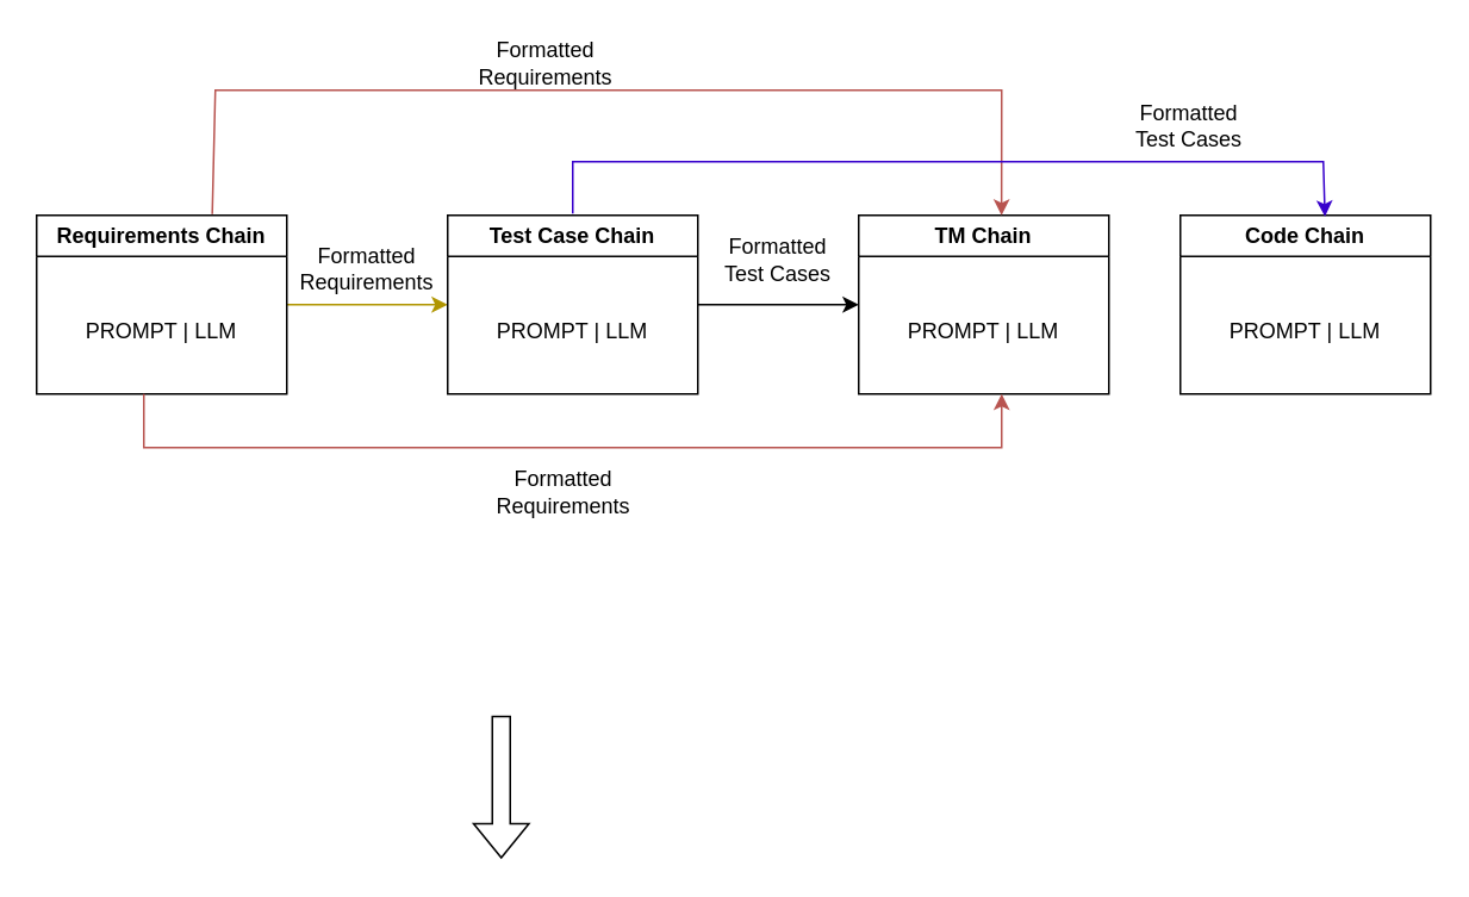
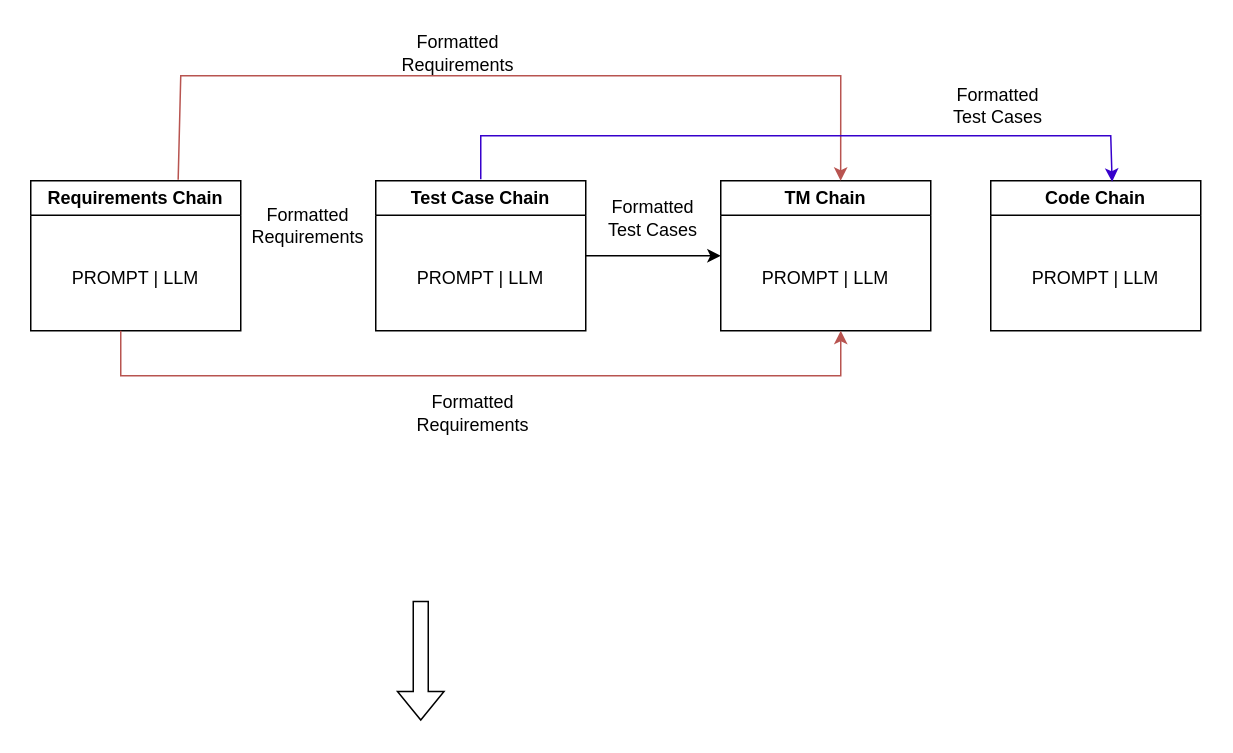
  <mxCell id="0" />
  <mxCell id="1" parent="0" />
- <mxCell id="2" value="" style="endArrow=classic;html=1;rounded=0;entryX=0;entryY=0.5;entryDx=0;entryDy=0;exitX=1;exitY=0.5;exitDx=0;exitDy=0;fillColor=#e3c800;strokeColor=#B09500;" edge="1" parent="1" source="3" target="5"><mxGeometry width="50" height="50" relative="1" as="geometry"><mxPoint x="230" y="169.5" as="sourcePoint" /><mxPoint x="270" y="169.5" as="targetPoint" /></mxGeometry></mxCell>
  <mxCell id="3" value="Requirements Chain" style="swimlane;whiteSpace=wrap;html=1;" vertex="1" parent="1"><mxGeometry x="20" y="120" width="140" height="100" as="geometry" /></mxCell>
  <mxCell id="4" value="PROMPT | LLM" style="text;html=1;align=center;verticalAlign=middle;whiteSpace=wrap;rounded=0;" vertex="1" parent="3"><mxGeometry x="10" y="50" width="120" height="30" as="geometry" /></mxCell>
  <mxCell id="5" value="Test Case Chain" style="swimlane;whiteSpace=wrap;html=1;" vertex="1" parent="1"><mxGeometry x="250" y="120" width="140" height="100" as="geometry" /></mxCell>
  <mxCell id="6" value="PROMPT | LLM" style="text;html=1;align=center;verticalAlign=middle;whiteSpace=wrap;rounded=0;" vertex="1" parent="5"><mxGeometry x="10" y="50" width="120" height="30" as="geometry" /></mxCell>
  <mxCell id="7" value="TM Chain" style="swimlane;whiteSpace=wrap;html=1;" vertex="1" parent="1"><mxGeometry x="480" y="120" width="140" height="100" as="geometry" /></mxCell>
  <mxCell id="8" value="PROMPT | LLM" style="text;html=1;align=center;verticalAlign=middle;whiteSpace=wrap;rounded=0;" vertex="1" parent="7"><mxGeometry x="10" y="50" width="120" height="30" as="geometry" /></mxCell>
  <mxCell id="9" value="Code Chain" style="swimlane;whiteSpace=wrap;html=1;" vertex="1" parent="1"><mxGeometry x="660" y="120" width="140" height="100" as="geometry" /></mxCell>
  <mxCell id="10" value="PROMPT | LLM" style="text;html=1;align=center;verticalAlign=middle;whiteSpace=wrap;rounded=0;" vertex="1" parent="9"><mxGeometry x="10" y="50" width="120" height="30" as="geometry" /></mxCell>
  <mxCell id="11" value="" style="endArrow=classic;html=1;rounded=0;entryX=0.571;entryY=0;entryDx=0;entryDy=0;entryPerimeter=0;exitX=0.702;exitY=-0.007;exitDx=0;exitDy=0;exitPerimeter=0;fillColor=#f8cecc;strokeColor=#b85450;" edge="1" parent="1" source="3" target="7"><mxGeometry width="50" height="50" relative="1" as="geometry"><mxPoint x="150" y="220" as="sourcePoint" /><mxPoint x="560" y="50" as="targetPoint" /><Array as="points"><mxPoint x="120" y="50" /><mxPoint x="560" y="50" /></Array></mxGeometry></mxCell>
  <mxCell id="12" value="" style="endArrow=classic;html=1;rounded=0;" edge="1" parent="1"><mxGeometry width="50" height="50" relative="1" as="geometry"><mxPoint x="390" y="170" as="sourcePoint" /><mxPoint x="480" y="170" as="targetPoint" /></mxGeometry></mxCell>
  <mxCell id="13" value="" style="endArrow=classic;html=1;rounded=0;fillColor=#f8cecc;strokeColor=#b85450;" edge="1" parent="1"><mxGeometry width="50" height="50" relative="1" as="geometry"><mxPoint y="220" as="sourcePoint" x="80" /><mxPoint x="560" y="220" as="targetPoint" /><Array as="points"><mxPoint y="250" x="80" /><mxPoint x="320" y="250" /><mxPoint x="440" y="250" /><mxPoint x="560" y="250" /></Array></mxGeometry></mxCell>
  <mxCell id="14" value="Formatted Requirements" style="text;html=1;align=center;verticalAlign=middle;whiteSpace=wrap;rounded=0;" vertex="1" parent="1"><mxGeometry x="180" y="135" width="50" height="30" as="geometry" /></mxCell>
  <mxCell id="15" value="Formatted Test Cases" style="text;html=1;align=center;verticalAlign=middle;whiteSpace=wrap;rounded=0;" vertex="1" parent="1"><mxGeometry x="400" y="125" width="70" height="40" as="geometry" /></mxCell>
  <mxCell id="16" value="Formatted Requirements" style="text;html=1;align=center;verticalAlign=middle;whiteSpace=wrap;rounded=0;" vertex="1" parent="1"><mxGeometry x="280" y="20" width="50" height="30" as="geometry" /></mxCell>
  <mxCell id="17" value="" style="shape=flexArrow;endArrow=classic;html=1;rounded=0;" edge="1" parent="1"><mxGeometry width="50" height="50" relative="1" as="geometry"><mxPoint x="280" y="400" as="sourcePoint" /><mxPoint x="280" y="480" as="targetPoint" /></mxGeometry></mxCell>
  <mxCell id="18" value="" style="endArrow=classic;html=1;rounded=0;entryX=0.578;entryY=0.007;entryDx=0;entryDy=0;entryPerimeter=0;exitX=0.702;exitY=-0.007;exitDx=0;exitDy=0;exitPerimeter=0;fillColor=#6a00ff;strokeColor=#3700CC;" edge="1" parent="1" target="9"><mxGeometry width="50" height="50" relative="1" as="geometry"><mxPoint x="320" y="119" as="sourcePoint" /><mxPoint x="762" y="120" as="targetPoint" /><Array as="points"><mxPoint x="320" y="90" /><mxPoint x="740" y="90" /></Array></mxGeometry></mxCell>
  <mxCell id="19" value="Formatted Test Cases" style="text;html=1;align=center;verticalAlign=middle;whiteSpace=wrap;rounded=0;" vertex="1" parent="1"><mxGeometry x="630" y="50" width="70" height="40" as="geometry" /></mxCell>
  <mxCell id="20" value="Formatted Requirements" style="text;html=1;align=center;verticalAlign=middle;whiteSpace=wrap;rounded=0;" vertex="1" parent="1"><mxGeometry x="290" y="260" width="50" height="30" as="geometry" /></mxCell>
